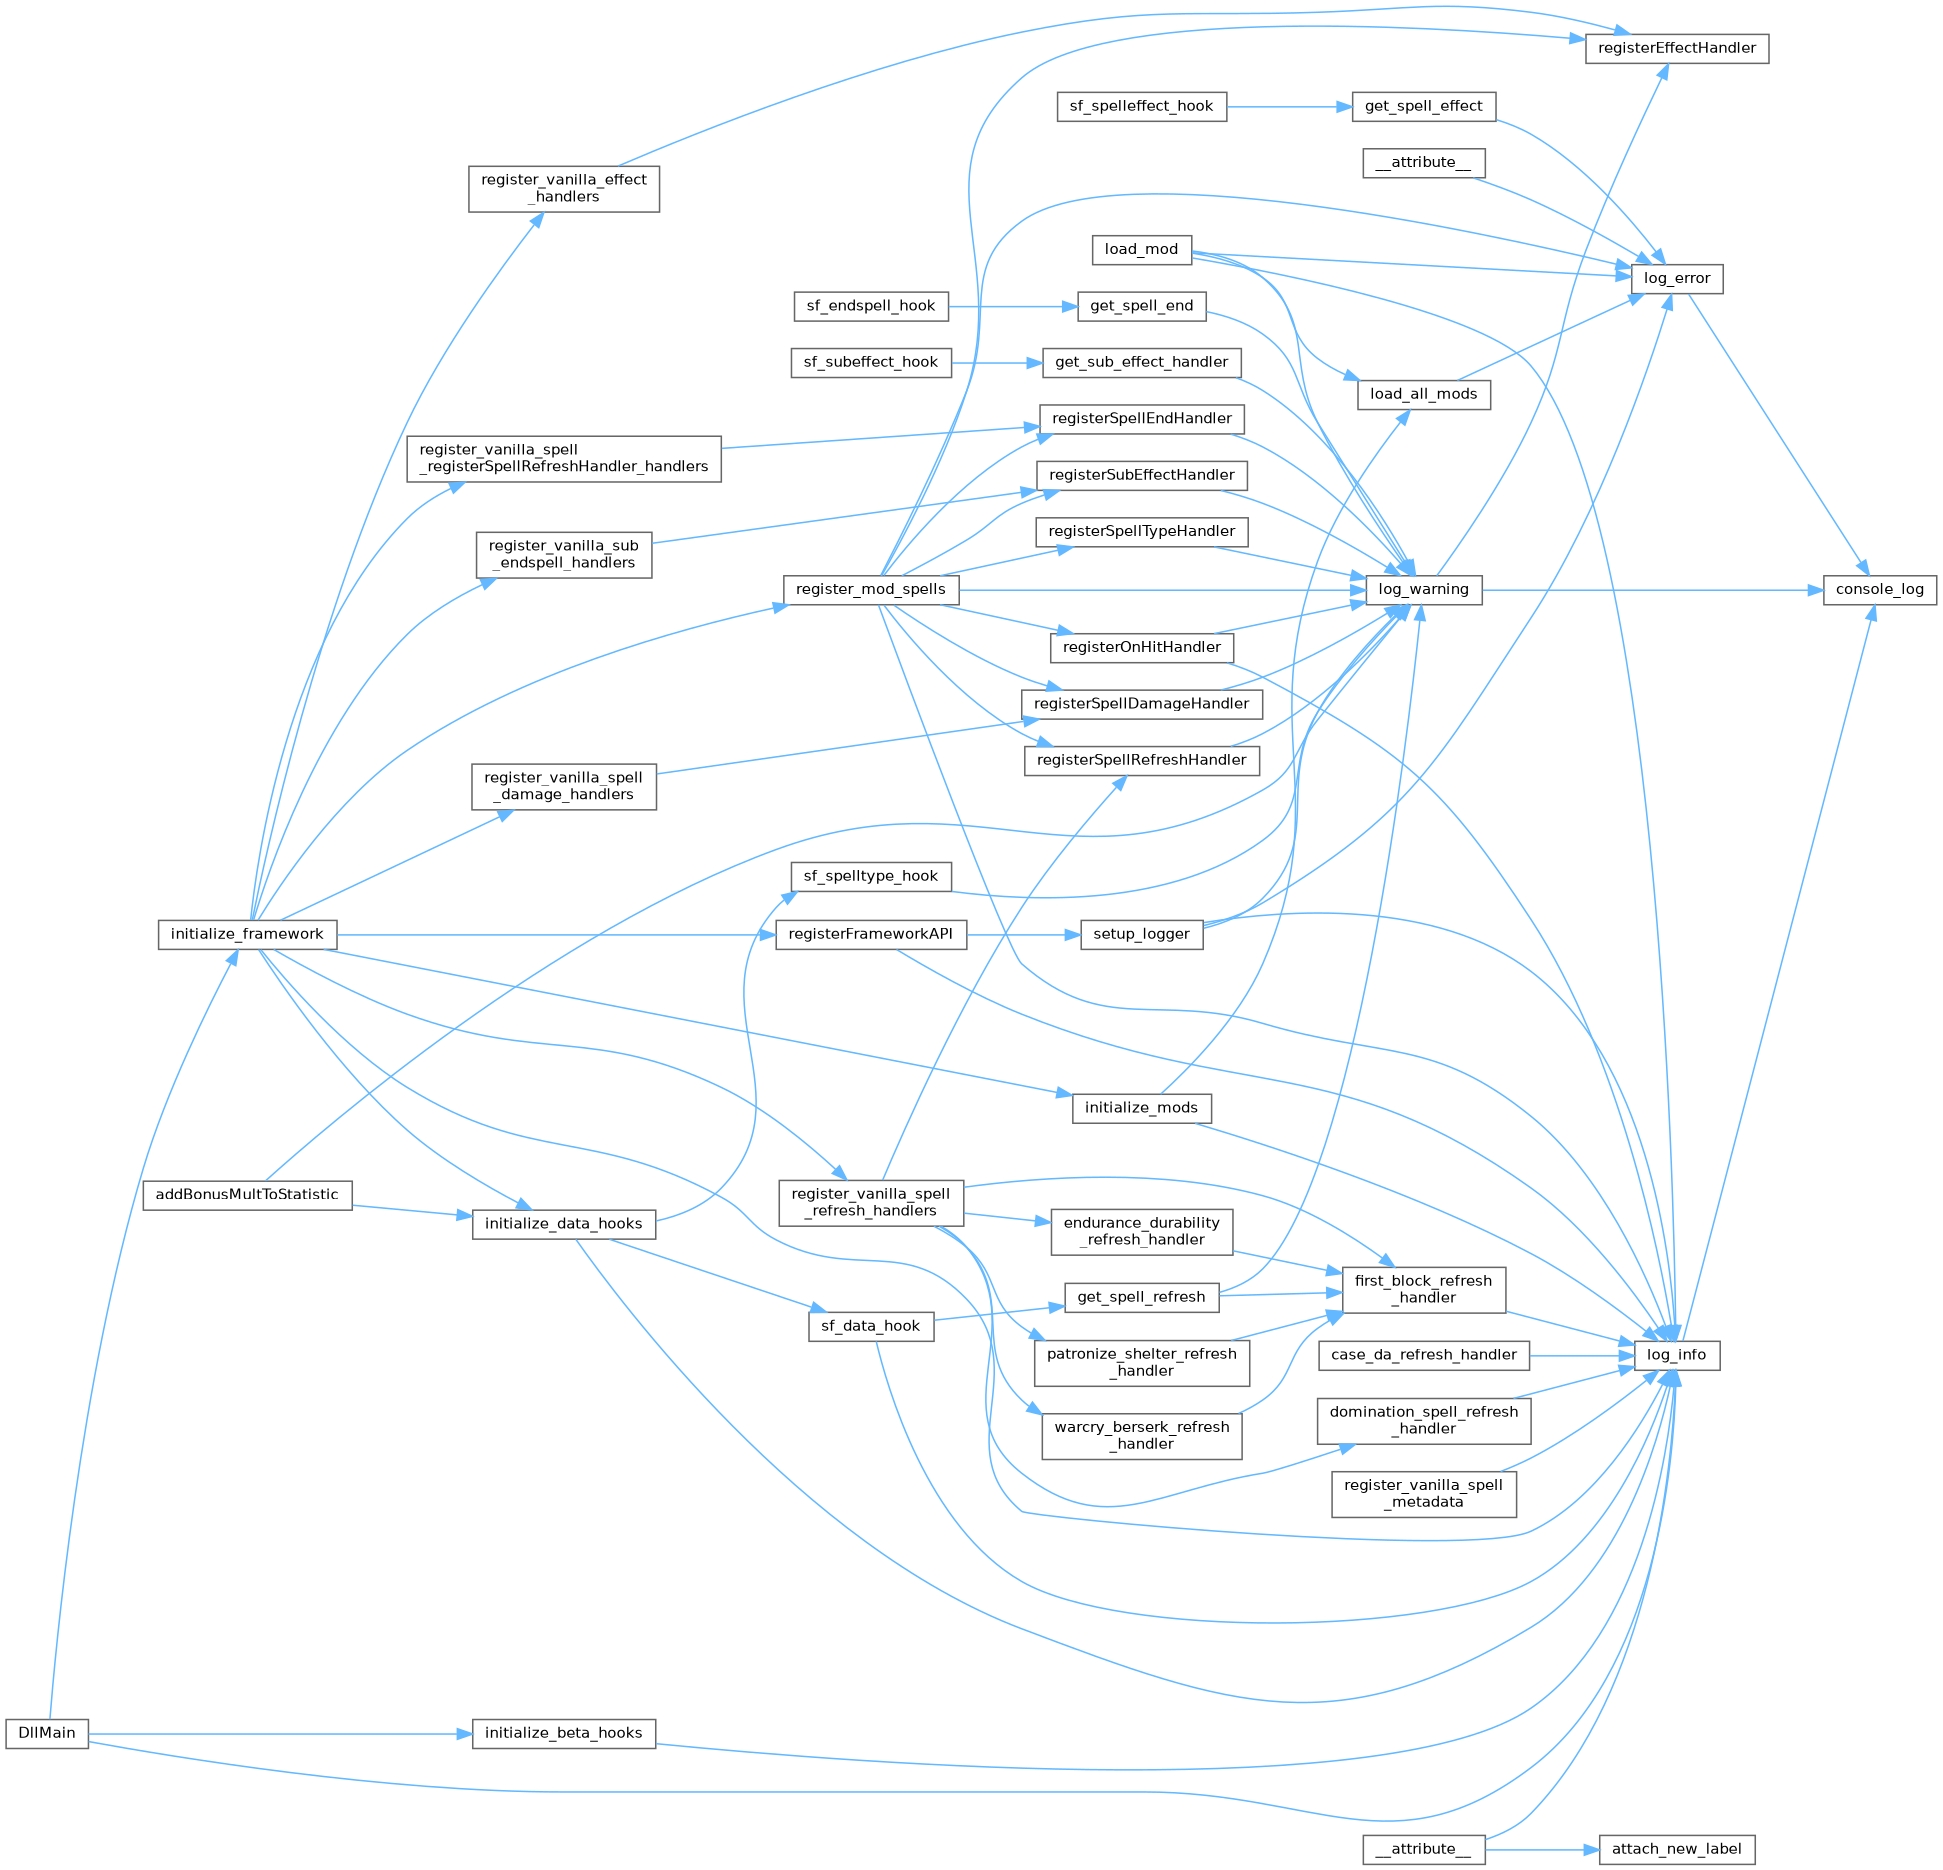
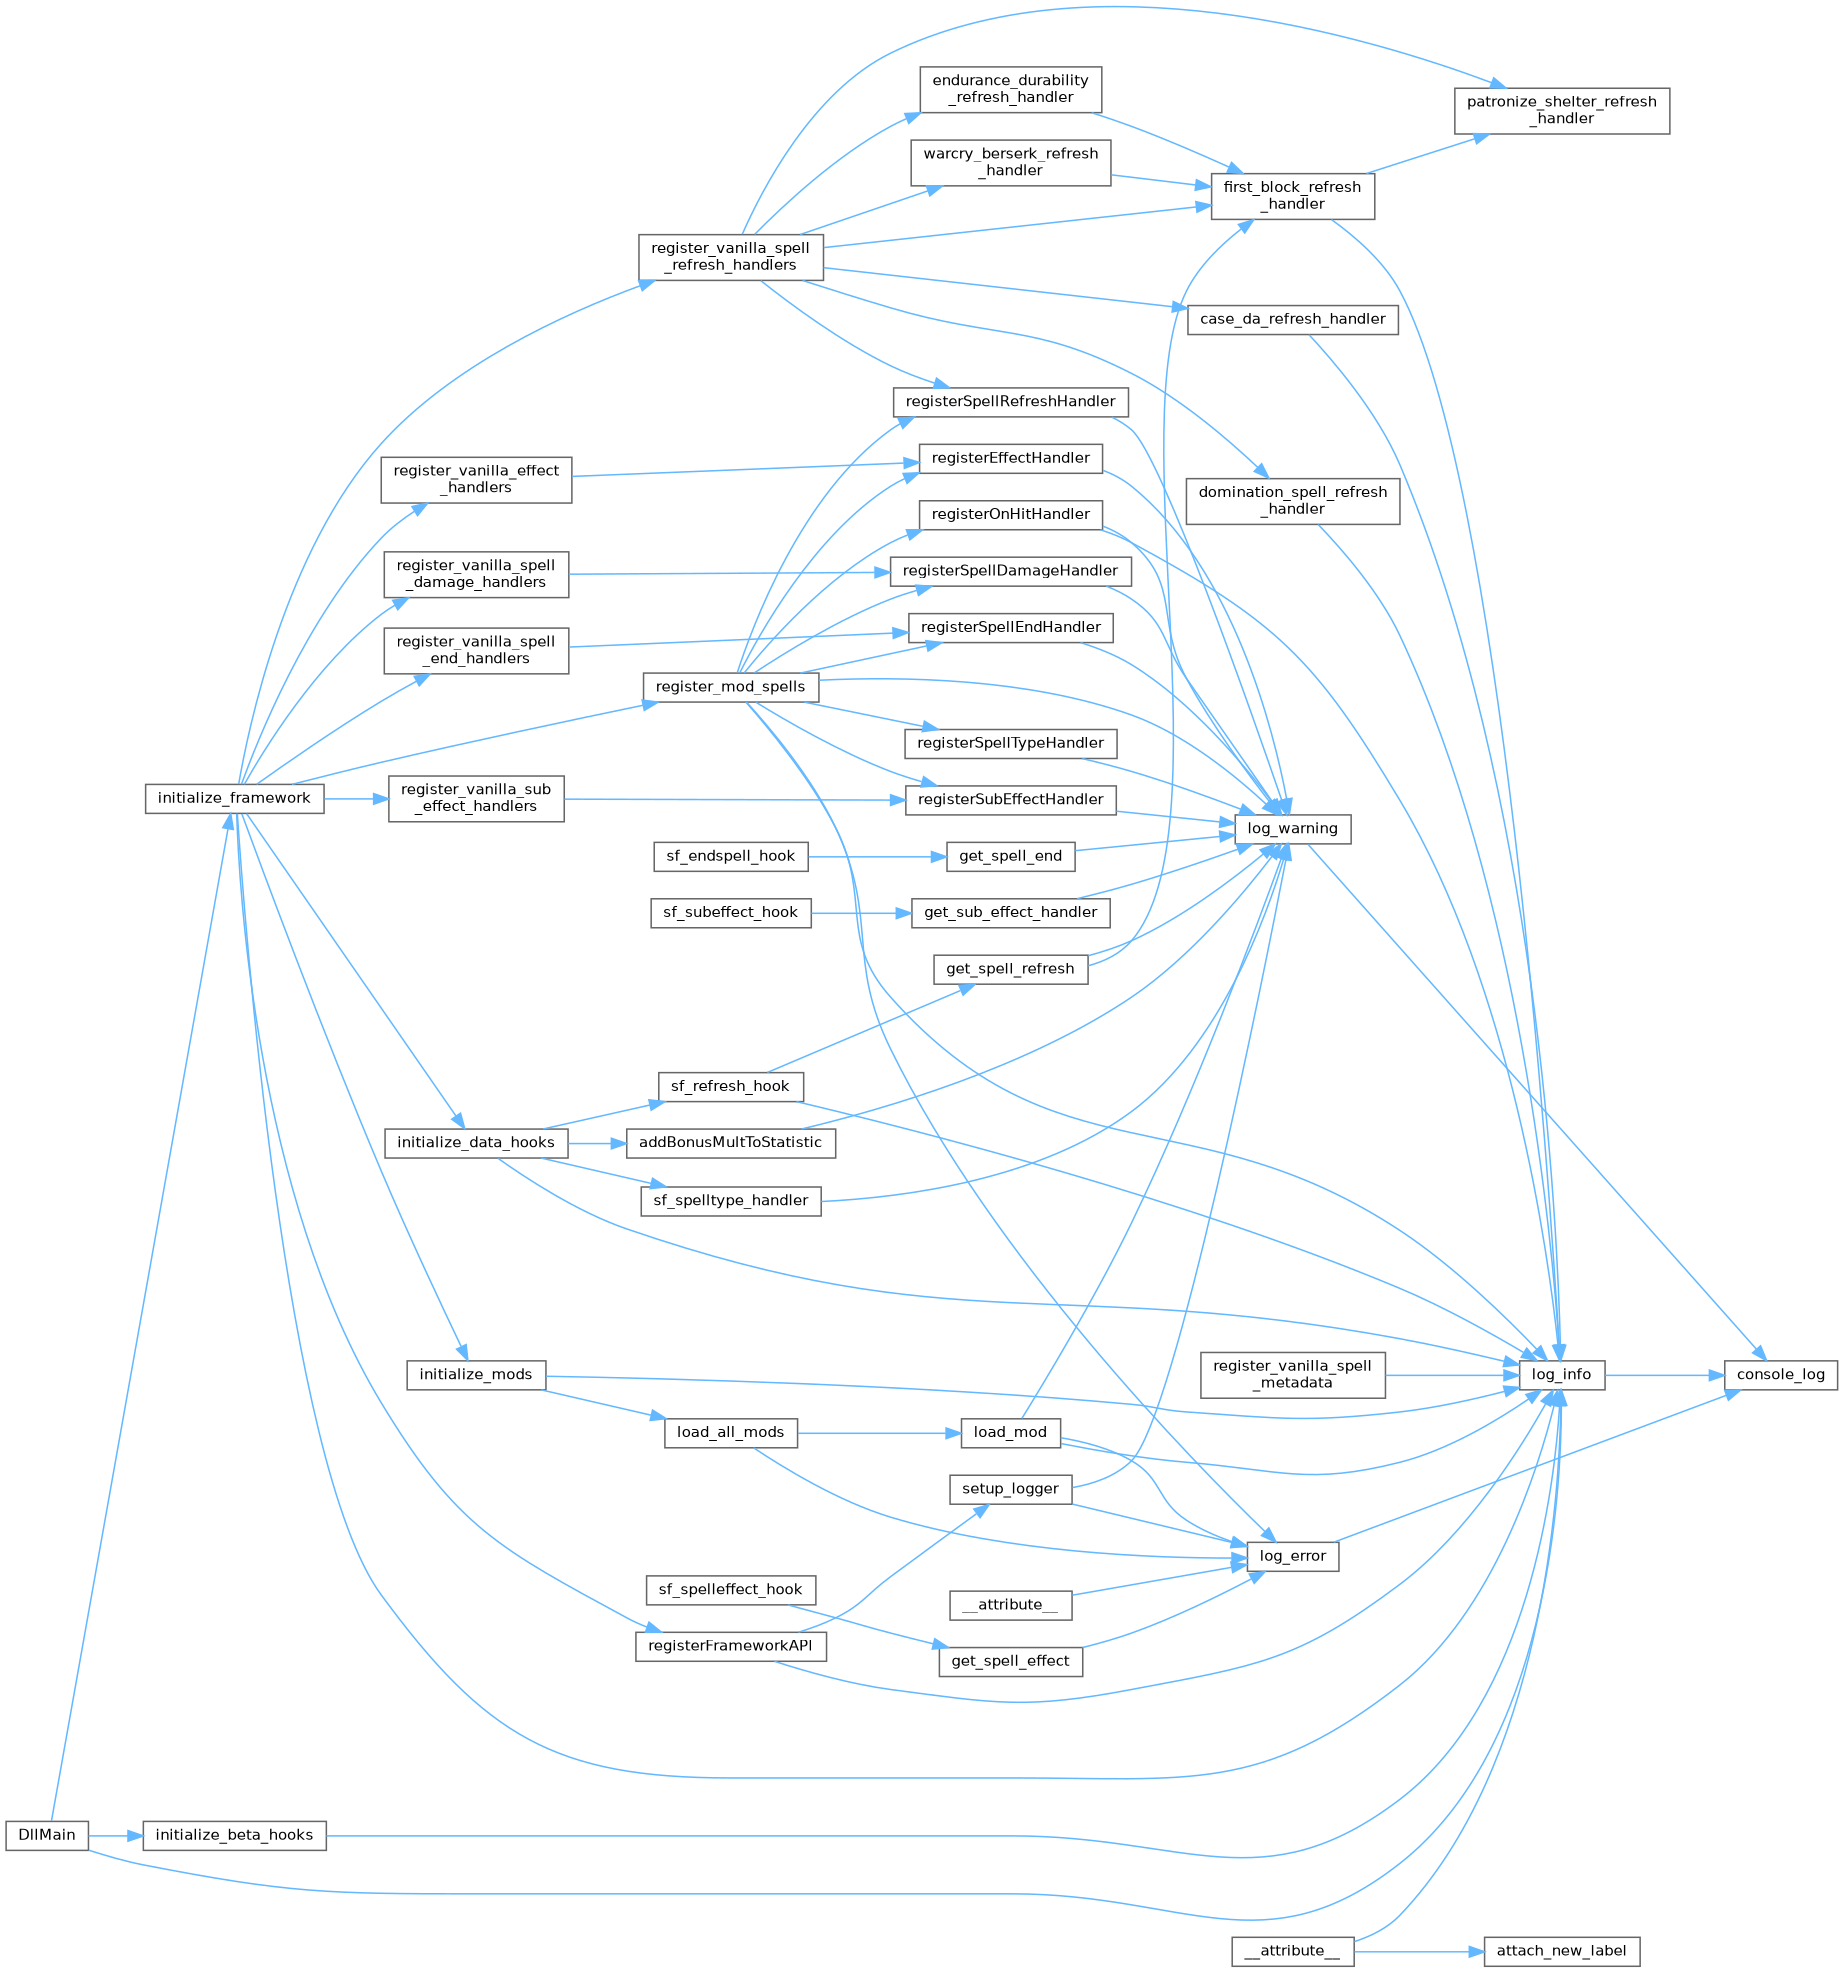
  digraph {
    rankdir=RL
    node [color=grey40 fillcolor=white fontname=Helvetica fontsize=10 shape=box style=filled]
    edge [color=steelblue1 dir=back fontname=Helvetica fontsize=10 labelfontname=Helvetica labelfontsize=10 style=solid]
    n1 [height=0.2 label=console_log width=0.4]
    n2 [height=0.2 label=log_error width=0.4]
    n3 [height=0.2 label=log_info width=0.4]
    n4 [height=0.2 label=log_warning width=0.4]
    n5 [height=0.2 label=__attribute__ width=0.4]
    n6 [height=0.2 label=get_spell_effect width=0.4]
    n7 [height=0.2 label=load_all_mods width=0.4]
    n8 [height=0.2 label=load_mod width=0.4]
    n9 [height=0.2 label=register_mod_spells width=0.4]
    n10 [height=0.2 label=setup_logger width=0.4]
    n11 [height=0.2 label=__attribute__ width=0.4]
    n12 [height=0.2 label=initialize_mods width=0.4]
    n13 [height=0.2 label=initialize_framework width=0.4]
    n14 [height=0.2 label=DllMain width=0.4]
    n15 [height=0.2 label=registerFrameworkAPI width=0.4]
    n16 [height=0.2 label=case_da_refresh_handler width=0.4]
    n17 [height=0.2 label="domination_spell_refresh\l_handler" width=0.4]
    n18 [height=0.2 label="first_block_refresh\l_handler" width=0.4]
-   n19 [height=0.2 label=sf_data_hook width=0.4]
+   n19 [height=0.2 label=sf_refresh_hook width=0.4]
    n20 [height=0.2 label=initialize_data_hooks width=0.4]
    n21 [height=0.2 label=initialize_beta_hooks width=0.4]
    n22 [height=0.2 label="register_vanilla_spell\l_metadata" width=0.4]
    n23 [height=0.2 label=registerOnHitHandler width=0.4]
    n24 [height=0.2 label=get_spell_refresh width=0.4]
    n25 [height=0.2 label=addBonusMultToStatistic width=0.4]
    n26 [height=0.2 label=get_spell_end width=0.4]
    n27 [height=0.2 label=get_sub_effect_handler width=0.4]
    n28 [height=0.2 label=registerEffectHandler width=0.4]
    n29 [height=0.2 label=registerSpellDamageHandler width=0.4]
    n30 [height=0.2 label=registerSpellEndHandler width=0.4]
    n31 [height=0.2 label=registerSpellRefreshHandler width=0.4]
    n32 [height=0.2 label=registerSpellTypeHandler width=0.4]
    n33 [height=0.2 label=registerSubEffectHandler width=0.4]
-   n34 [height=0.2 label=sf_spelltype_hook width=0.4]
+   n34 [height=0.2 label=sf_spelltype_handler width=0.4]
    n35 [height=0.2 label=attach_new_label width=0.4]
    n36 [height=0.2 label=sf_spelleffect_hook width=0.4]
    n37 [height=0.2 label="register_vanilla_spell\l_refresh_handlers" width=0.4]
    n38 [height=0.2 label="endurance_durability\l_refresh_handler" width=0.4]
    n39 [height=0.2 label="patronize_shelter_refresh\l_handler" width=0.4]
    n40 [height=0.2 label="warcry_berserk_refresh\l_handler" width=0.4]
    n41 [height=0.2 label=sf_endspell_hook width=0.4]
    n42 [height=0.2 label=sf_subeffect_hook width=0.4]
    n43 [height=0.2 label="register_vanilla_effect\l_handlers" width=0.4]
    n44 [height=0.2 label="register_vanilla_spell\l_damage_handlers" width=0.4]
-   n45 [height=0.2 label="register_vanilla_spell\l_registerSpellRefreshHandler_handlers" width=0.4]
-   n46 [height=0.2 label="register_vanilla_sub\l_endspell_handlers" width=0.4]
+   n45 [height=0.2 label="register_vanilla_spell\l_end_handlers" width=0.4]
+   n46 [height=0.2 label="register_vanilla_sub\l_effect_handlers" width=0.4]
    n1 -> n2
    n1 -> n3
    n1 -> n4
    n2 -> n5
    n2 -> n6
    n2 -> n7
    n2 -> n8
    n2 -> n9
    n2 -> n10
    n3 -> n8
    n3 -> n9
-   n3 -> n10
    n3 -> n11
    n3 -> n12
    n3 -> n13
    n3 -> n14
    n3 -> n15
    n3 -> n16
    n3 -> n17
    n3 -> n18
    n3 -> n19
    n3 -> n20
    n3 -> n21
    n3 -> n22
    n3 -> n23
    n4 -> n8
    n4 -> n9
    n4 -> n10
    n4 -> n23
    n4 -> n24
    n4 -> n25
    n4 -> n26
    n4 -> n27
-   n28 -> n4
+   n4 -> n28
    n4 -> n29
    n4 -> n30
    n4 -> n31
    n4 -> n32
    n4 -> n33
    n4 -> n34
    n6 -> n36
    n7 -> n12
-   n7 -> n8
+   n8 -> n7
    n9 -> n13
    n10 -> n15
    n12 -> n13
    n13 -> n14
    n15 -> n13
+   n16 -> n37
    n17 -> n37
    n18 -> n24
    n18 -> n37
    n18 -> n38
-   n18 -> n39
+   n39 -> n18
    n18 -> n40
    n19 -> n20
    n20 -> n13
    n21 -> n14
    n23 -> n9
    n24 -> n19
-   n20 -> n25
+   n25 -> n20
    n26 -> n41
    n27 -> n42
    n28 -> n9
    n28 -> n43
    n29 -> n9
    n29 -> n44
    n30 -> n9
    n30 -> n45
    n31 -> n9
    n31 -> n37
    n32 -> n9
    n33 -> n9
    n33 -> n46
    n34 -> n20
    n35 -> n11
    n37 -> n13
    n38 -> n37
    n39 -> n37
    n40 -> n37
    n43 -> n13
    n44 -> n13
    n45 -> n13
    n46 -> n13
  }
